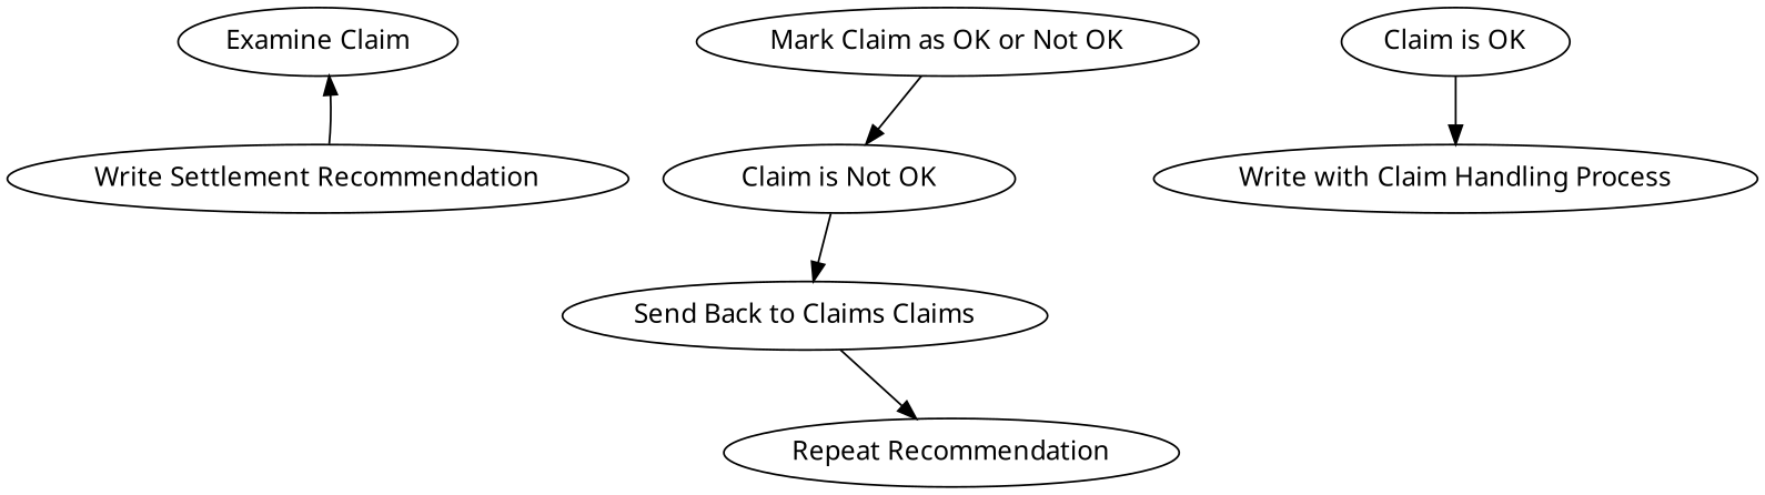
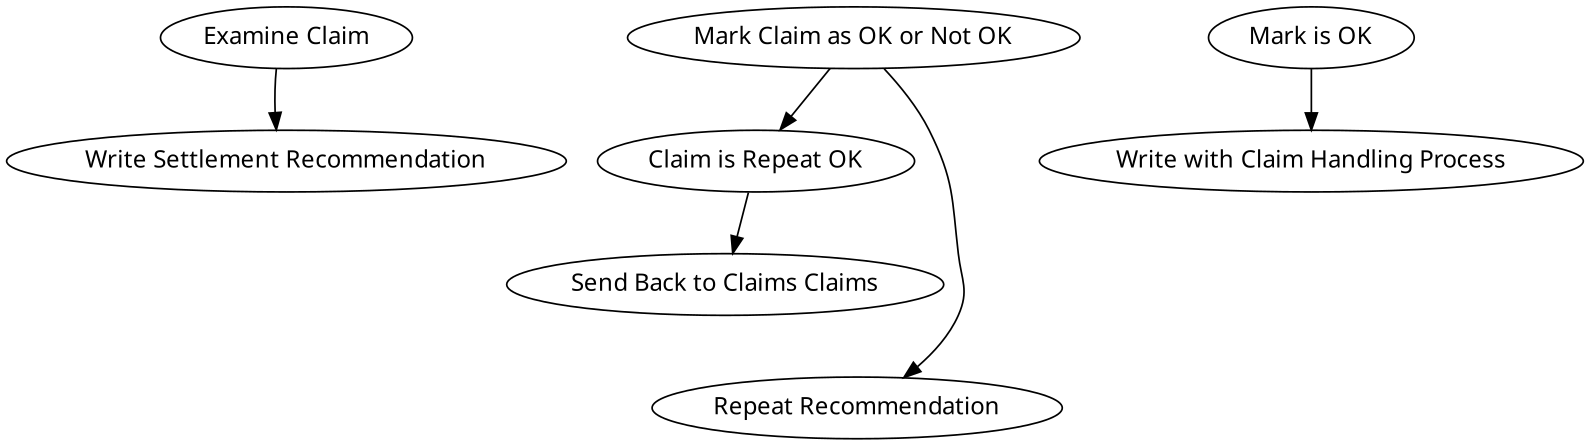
  digraph {
    fontname="Noto Sans"
    node [fontname="Noto Sans"]
    edge [fontname="Noto Sans"]
    "Examine Claim"
    "Write Settlement Recommendation"
    "Mark Claim as OK or Not OK"
-   "Claim is Not OK"
+   "Claim is Not OK" [label="Claim is Repeat OK"]
    n5 [label="Send Back to Claims Claims"]
    n6 [label="Write with Claim Handling Process"]
-   "Claim is OK"
+   "Claim is OK" [label="Mark is OK"]
    "Repeat Recommendation"
-   "Write Settlement Recommendation" -> "Examine Claim"
+   "Examine Claim" -> "Write Settlement Recommendation"
    "Mark Claim as OK or Not OK" -> "Claim is Not OK"
    "Claim is Not OK" -> n5
-   n5 -> "Repeat Recommendation"
+   "Mark Claim as OK or Not OK" -> "Repeat Recommendation"
    "Claim is OK" -> n6
  }
